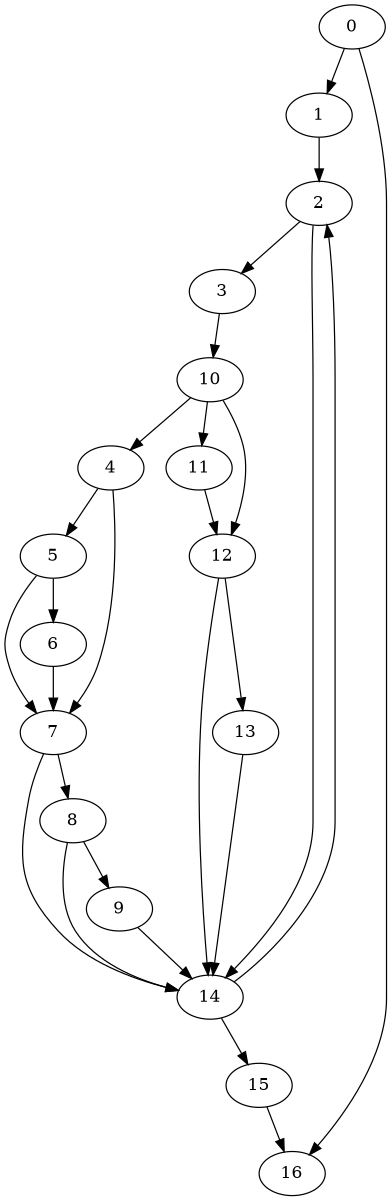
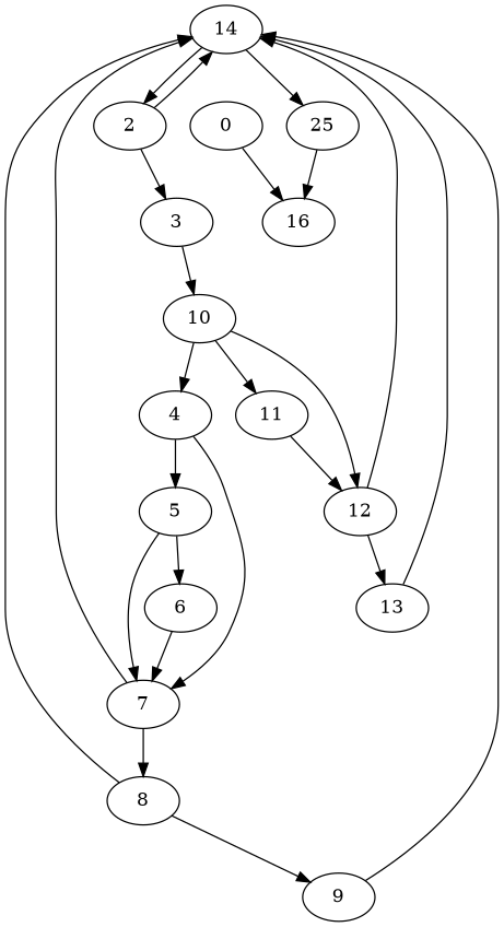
  digraph {
    0
-   1
    16
    2
    3
    14
    10
-   15
+   15 [label=25]
    4
    5
    7
    11
    12
    6
    8
    9
    13
-   0 -> 1
    0 -> 16
-   1 -> 2
    2 -> 3
    2 -> 14
    3 -> 10
    14 -> 2
    14 -> 15
    10 -> 4
    10 -> 11
    10 -> 12
    15 -> 16
    4 -> 5
    4 -> 7
    5 -> 7
    5 -> 6
    7 -> 14
    7 -> 8
    11 -> 12
    12 -> 14
    12 -> 13
    6 -> 7
    8 -> 14
    8 -> 9
    9 -> 14
    13 -> 14
  }
